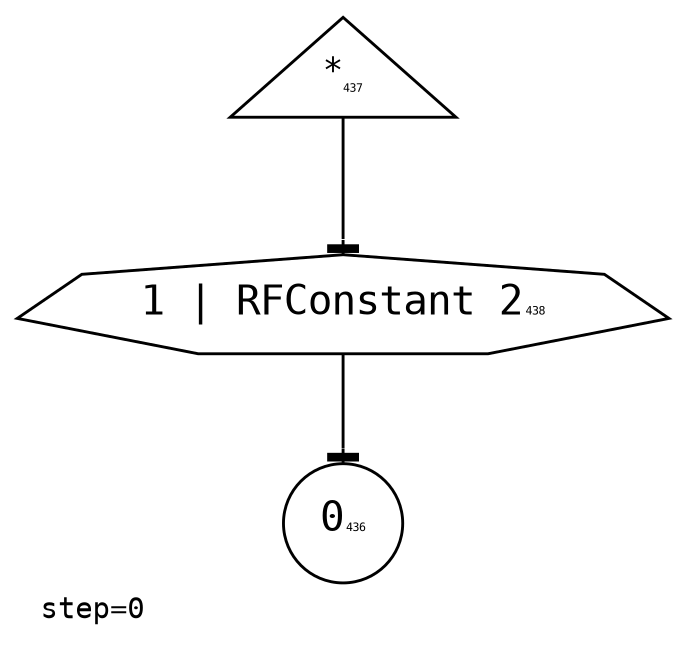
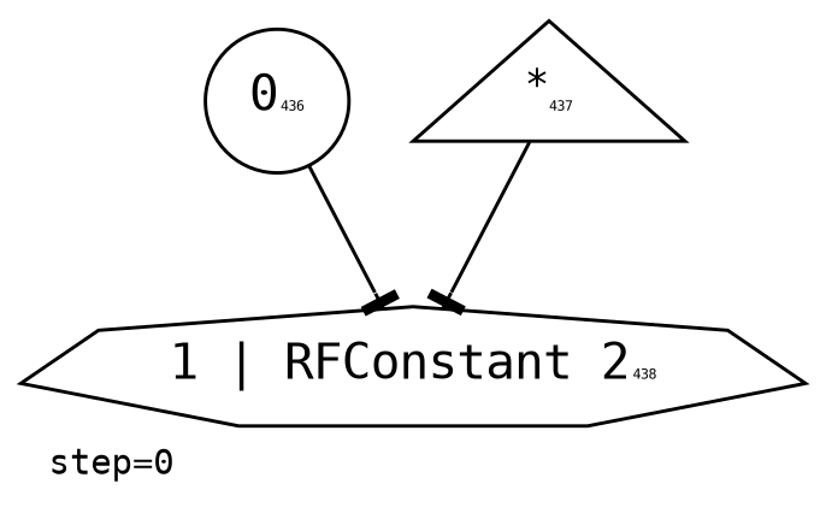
  digraph {
    fontsize=10
    label="step=0"
    labeljust=left
    labelloc=bottom
    fontname="DejaVu Sans Mono"
    node [color=black labelfontcolor=black peripheries=1 fontname="DejaVu Sans Mono"]
    edge [color=black arrowhead=tee fontname="DejaVu Sans Mono"]
    n1 [label=<0<FONT POINT-SIZE='4'>436</FONT>> shape=circle]
    n2 [label=<<SUP>*</SUP><FONT POINT-SIZE='4'>437</FONT>> shape=triangle]
    n3 [label=<1 | RFConstant 2<FONT POINT-SIZE='4'>438</FONT>> shape=septagon labelfontcolor=""]
    n2 -> n3
-   n3 -> n1
+   n1 -> n3
  }
